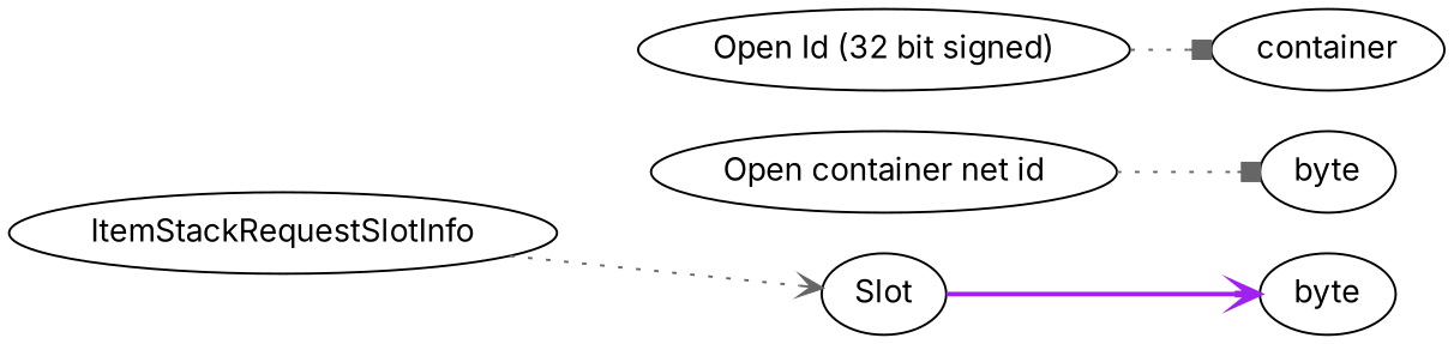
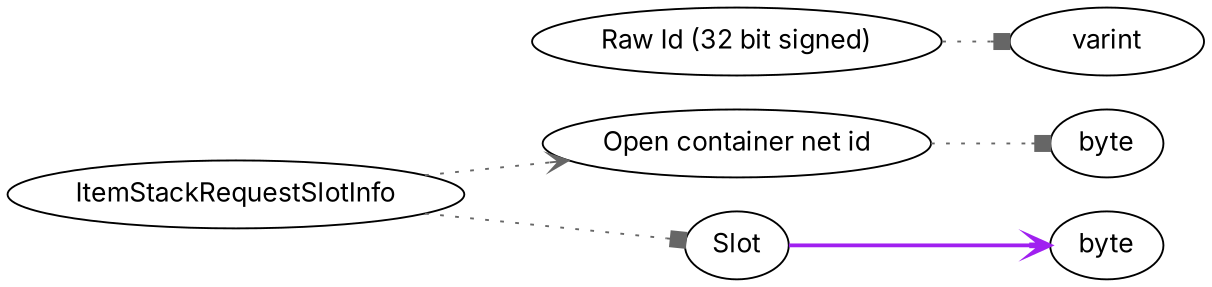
  digraph {
    fontname=Inter
    rankdir=LR
    node [fontname=Inter]
    edge [arrowhead=vee color=gray40 fontname=Inter style=dotted]
    n1 [label=byte]
    n2 [label=byte]
-   n3 [label=container]
+   n3 [label=varint]
    n4 [label=ItemStackRequestSlotInfo]
    n5 [label="Open container net id"]
    n6 [label=Slot]
-   n7 [label="Open Id (32 bit signed)"]
+   n7 [label="Raw Id (32 bit signed)"]
    subgraph sub_1 {
      rank=max
      n1
      n2
      n3
    }
-   n4 -> n6
+   n4 -> n5
+   n4 -> n6 [arrowhead=box]
    n5 -> n1 [arrowhead=box]
    n6 -> n2 [color=purple style=bold]
    n7 -> n3 [arrowhead=box]
  }
